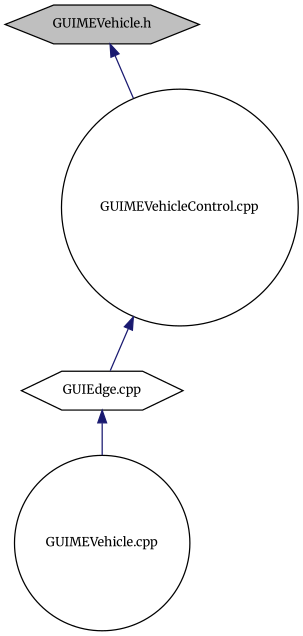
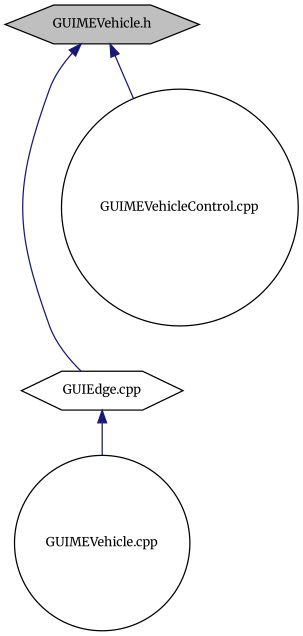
  digraph {
    fontname=Merriweather
    node [color=black fillcolor=white fontname=Merriweather fontsize=10 shape=hexagon style=filled]
    edge [color=midnightblue dir=back fontname=Merriweather fontsize=10 labelfontname=Helvetica labelfontsize=10 style=solid]
    n1 [fillcolor=grey75 fontcolor=black height=0.2 label="GUIMEVehicle.h" width=0.4]
    n2 [height=0.2 label="GUIEdge.cpp" width=0.4]
    n3 [height=0.2 label="GUIMEVehicleControl.cpp" shape=circle width=0.4]
    n4 [height=0.2 label="GUIMEVehicle.cpp" shape=circle width=0.4]
-   n3 -> n2
+   n1 -> n2
    n1 -> n3
    n2 -> n4
  }
